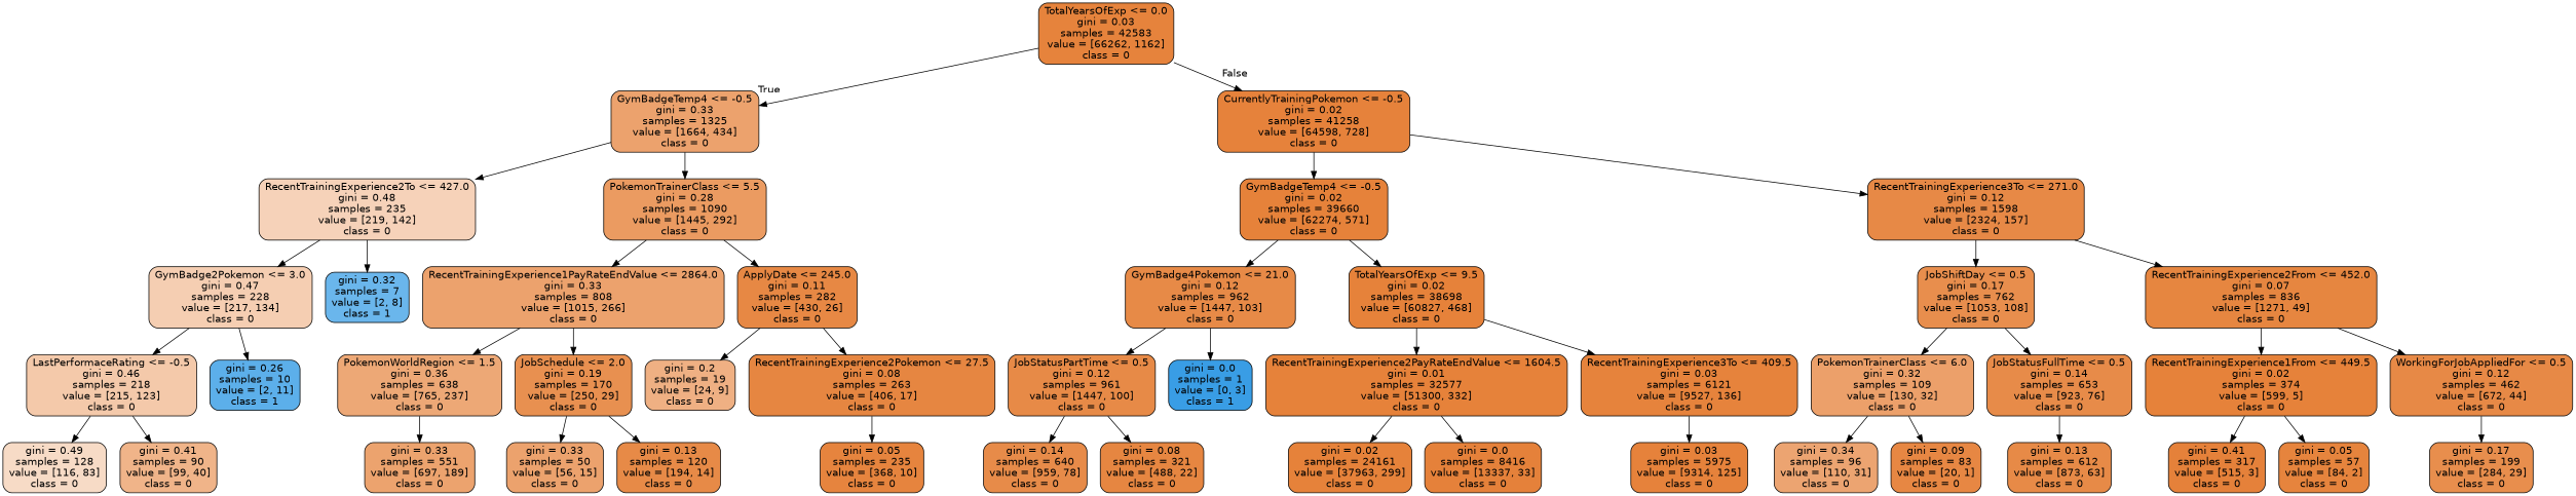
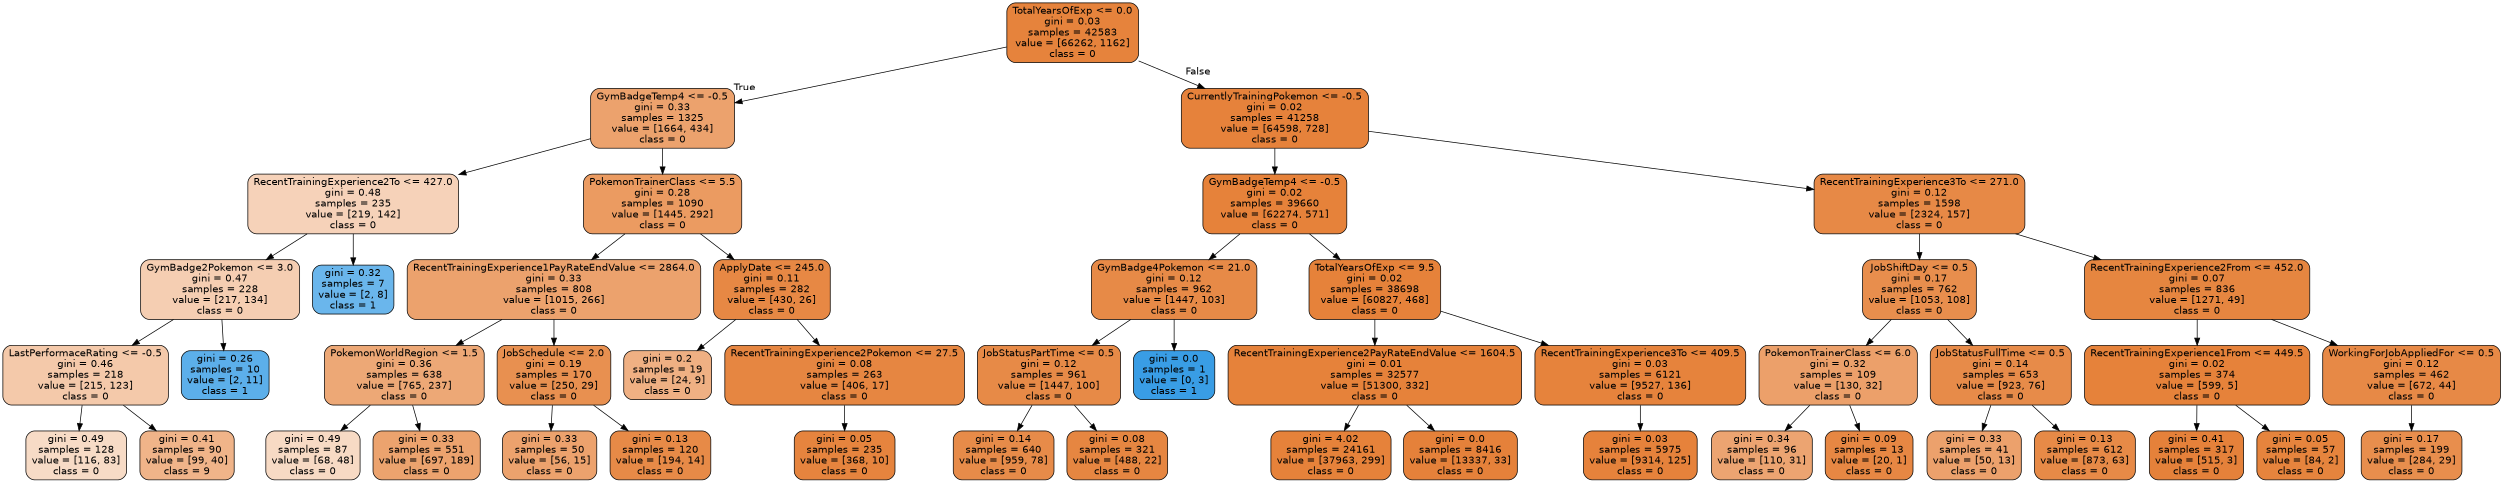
  digraph {
    node [color=black fillcolor="#e58139fd" fontname=helvetica shape=box style="filled, rounded"]
    edge [fontname=helvetica]
    n1 [fillcolor="#e58139fb" label="TotalYearsOfExp <= 0.0\ngini = 0.03\nsamples = 42583\nvalue = [66262, 1162]\nclass = 0"]
    n2 [fillcolor="#e58139bc" label="GymBadgeTemp4 <= -0.5\ngini = 0.33\nsamples = 1325\nvalue = [1664, 434]\nclass = 0"]
    n3 [fillcolor="#e58139fc" label="CurrentlyTrainingPokemon <= -0.5\ngini = 0.02\nsamples = 41258\nvalue = [64598, 728]\nclass = 0"]
    n4 [fillcolor="#e581395a" label="RecentTrainingExperience2To <= 427.0\ngini = 0.48\nsamples = 235\nvalue = [219, 142]\nclass = 0"]
    n5 [fillcolor="#e58139cb" label="PokemonTrainerClass <= 5.5\ngini = 0.28\nsamples = 1090\nvalue = [1445, 292]\nclass = 0"]
    n6 [label="GymBadgeTemp4 <= -0.5\ngini = 0.02\nsamples = 39660\nvalue = [62274, 571]\nclass = 0"]
    n7 [fillcolor="#e58139ee" label="RecentTrainingExperience3To <= 271.0\ngini = 0.12\nsamples = 1598\nvalue = [2324, 157]\nclass = 0"]
    n8 [fillcolor="#e5813962" label="GymBadge2Pokemon <= 3.0\ngini = 0.47\nsamples = 228\nvalue = [217, 134]\nclass = 0"]
    n9 [fillcolor="#399de5bf" label="gini = 0.32\nsamples = 7\nvalue = [2, 8]\nclass = 1"]
    n10 [fillcolor="#e58139bc" label="RecentTrainingExperience1PayRateEndValue <= 2864.0\ngini = 0.33\nsamples = 808\nvalue = [1015, 266]\nclass = 0"]
    n11 [fillcolor="#e58139f0" label="ApplyDate <= 245.0\ngini = 0.11\nsamples = 282\nvalue = [430, 26]\nclass = 0"]
    n12 [fillcolor="#e581396d" label="LastPerformaceRating <= -0.5\ngini = 0.46\nsamples = 218\nvalue = [215, 123]\nclass = 0"]
    n13 [fillcolor="#399de5d1" label="gini = 0.26\nsamples = 10\nvalue = [2, 11]\nclass = 1"]
    n14 [fillcolor="#e5813949" label="gini = 0.49\nsamples = 128\nvalue = [116, 83]\nclass = 0"]
-   n15 [fillcolor="#e5813998" label="gini = 0.41\nsamples = 90\nvalue = [99, 40]\nclass = 0"]
+   n15 [fillcolor="#e5813998" label="gini = 0.41\nsamples = 90\nvalue = [99, 40]\nclass = 9"]
    n16 [fillcolor="#e58139b0" label="PokemonWorldRegion <= 1.5\ngini = 0.36\nsamples = 638\nvalue = [765, 237]\nclass = 0"]
    n17 [fillcolor="#e58139e1" label="JobSchedule <= 2.0\ngini = 0.19\nsamples = 170\nvalue = [250, 29]\nclass = 0"]
    n18 [fillcolor="#e581399f" label="gini = 0.2\nsamples = 19\nvalue = [24, 9]\nclass = 0"]
    n19 [fillcolor="#e58139f4" label="RecentTrainingExperience2Pokemon <= 27.5\ngini = 0.08\nsamples = 263\nvalue = [406, 17]\nclass = 0"]
+   n20 [fillcolor="#e581394b" label="gini = 0.49\nsamples = 87\nvalue = [68, 48]\nclass = 0"]
    n21 [fillcolor="#e58139ba" label="gini = 0.33\nsamples = 551\nvalue = [697, 189]\nclass = 0"]
    n22 [fillcolor="#e58139bb" label="gini = 0.33\nsamples = 50\nvalue = [56, 15]\nclass = 0"]
    n23 [fillcolor="#e58139ed" label="gini = 0.13\nsamples = 120\nvalue = [194, 14]\nclass = 0"]
    n24 [fillcolor="#e58139f8" label="gini = 0.05\nsamples = 235\nvalue = [368, 10]\nclass = 0"]
    n25 [fillcolor="#e58139ed" label="GymBadge4Pokemon <= 21.0\ngini = 0.12\nsamples = 962\nvalue = [1447, 103]\nclass = 0"]
    n26 [label="TotalYearsOfExp <= 9.5\ngini = 0.02\nsamples = 38698\nvalue = [60827, 468]\nclass = 0"]
    n27 [fillcolor="#e58139e5" label="JobShiftDay <= 0.5\ngini = 0.17\nsamples = 762\nvalue = [1053, 108]\nclass = 0"]
    n28 [fillcolor="#e58139f5" label="RecentTrainingExperience2From <= 452.0\ngini = 0.07\nsamples = 836\nvalue = [1271, 49]\nclass = 0"]
    n29 [fillcolor="#e58139ed" label="JobStatusPartTime <= 0.5\ngini = 0.12\nsamples = 961\nvalue = [1447, 100]\nclass = 0"]
    n30 [fillcolor="#399de5ff" label="gini = 0.0\nsamples = 1\nvalue = [0, 3]\nclass = 1"]
    n31 [label="RecentTrainingExperience2PayRateEndValue <= 1604.5\ngini = 0.01\nsamples = 32577\nvalue = [51300, 332]\nclass = 0"]
    n32 [fillcolor="#e58139fb" label="RecentTrainingExperience3To <= 409.5\ngini = 0.03\nsamples = 6121\nvalue = [9527, 136]\nclass = 0"]
    n33 [fillcolor="#e58139ea" label="gini = 0.14\nsamples = 640\nvalue = [959, 78]\nclass = 0"]
    n34 [fillcolor="#e58139f4" label="gini = 0.08\nsamples = 321\nvalue = [488, 22]\nclass = 0"]
-   n35 [label="gini = 0.02\nsamples = 24161\nvalue = [37963, 299]\nclass = 0"]
+   n35 [label="gini = 4.02\nsamples = 24161\nvalue = [37963, 299]\nclass = 0"]
    n36 [fillcolor="#e58139fe" label="gini = 0.0\nsamples = 8416\nvalue = [13337, 33]\nclass = 0"]
    n37 [fillcolor="#e58139fc" label="gini = 0.03\nsamples = 5975\nvalue = [9314, 125]\nclass = 0"]
    n38 [fillcolor="#e58139c0" label="PokemonTrainerClass <= 6.0\ngini = 0.32\nsamples = 109\nvalue = [130, 32]\nclass = 0"]
    n39 [fillcolor="#e58139ea" label="JobStatusFullTime <= 0.5\ngini = 0.14\nsamples = 653\nvalue = [923, 76]\nclass = 0"]
    n40 [label="RecentTrainingExperience1From <= 449.5\ngini = 0.02\nsamples = 374\nvalue = [599, 5]\nclass = 0"]
    n41 [fillcolor="#e58139ee" label="WorkingForJobAppliedFor <= 0.5\ngini = 0.12\nsamples = 462\nvalue = [672, 44]\nclass = 0"]
    n42 [fillcolor="#e58139b7" label="gini = 0.34\nsamples = 96\nvalue = [110, 31]\nclass = 0"]
-   n43 [fillcolor="#e58139f2" label="gini = 0.09\nsamples = 83\nvalue = [20, 1]\nclass = 0"]
+   n43 [fillcolor="#e58139f2" label="gini = 0.09\nsamples = 13\nvalue = [20, 1]\nclass = 0"]
+   n44 [fillcolor="#e58139bd" label="gini = 0.33\nsamples = 41\nvalue = [50, 13]\nclass = 0"]
    n45 [fillcolor="#e58139ed" label="gini = 0.13\nsamples = 612\nvalue = [873, 63]\nclass = 0"]
    n46 [fillcolor="#e58139fe" label="gini = 0.41\nsamples = 317\nvalue = [515, 3]\nclass = 0"]
    n47 [fillcolor="#e58139f9" label="gini = 0.05\nsamples = 57\nvalue = [84, 2]\nclass = 0"]
    n48 [fillcolor="#e58139e5" label="gini = 0.17\nsamples = 199\nvalue = [284, 29]\nclass = 0"]
    n1 -> n2 [headlabel=True labelangle=45 labeldistance=2.5]
    n1 -> n3 [headlabel=False labelangle=-45 labeldistance=2.5]
    n2 -> n4
    n2 -> n5
    n3 -> n6
    n3 -> n7
    n4 -> n8
    n4 -> n9
    n5 -> n10
    n5 -> n11
    n6 -> n25
    n6 -> n26
    n7 -> n27
    n7 -> n28
    n8 -> n12
    n8 -> n13
    n10 -> n16
    n10 -> n17
    n11 -> n18
    n11 -> n19
    n12 -> n14
    n12 -> n15
+   n16 -> n20
    n16 -> n21
    n17 -> n22
    n17 -> n23
    n19 -> n24
    n25 -> n29
    n25 -> n30
    n26 -> n31
    n26 -> n32
    n27 -> n38
    n27 -> n39
    n28 -> n40
    n28 -> n41
    n29 -> n33
    n29 -> n34
    n31 -> n35
    n31 -> n36
    n32 -> n37
    n38 -> n42
    n38 -> n43
+   n39 -> n44
    n39 -> n45
    n40 -> n46
    n40 -> n47
    n41 -> n48
  }
